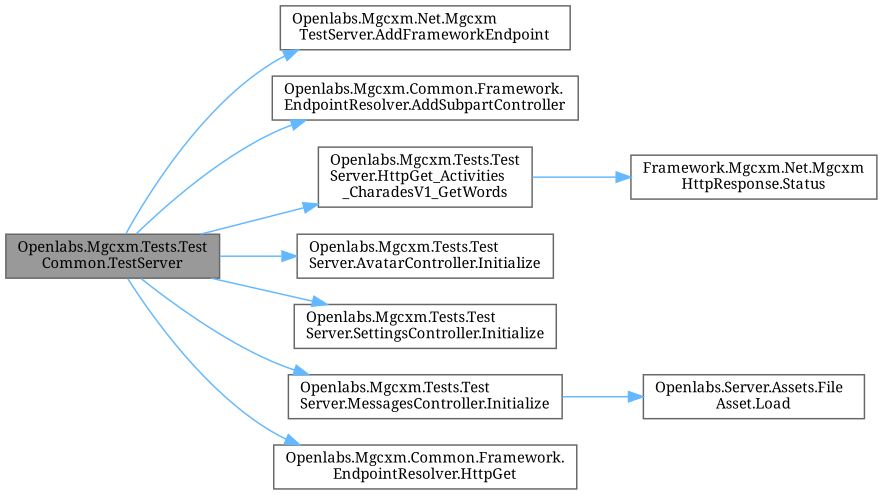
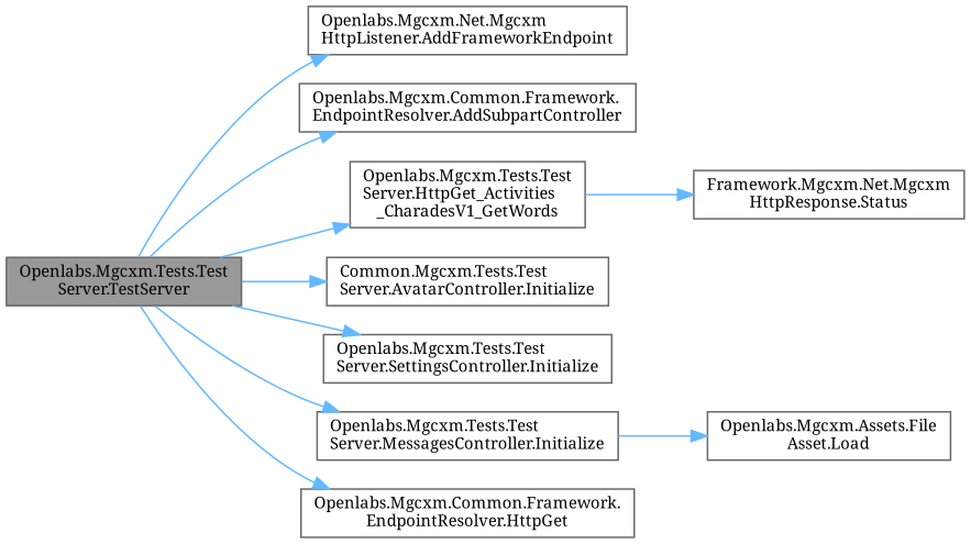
  digraph {
    fontname="Noto Serif"
    rankdir=LR
    node [color=grey40 fillcolor=white fontname="Noto Serif" fontsize=10 shape=box style=filled]
    edge [color=steelblue1 fontname="Noto Serif" fontsize=10 labelfontname=Helvetica labelfontsize=10 style=solid]
-   n1 [color=gray40 fillcolor=grey60 fontcolor=black height=0.2 label="Openlabs.Mgcxm.Tests.Test\lCommon.TestServer" width=0.4]
-   n2 [height=0.2 label="Openlabs.Mgcxm.Net.Mgcxm\lTestServer.AddFrameworkEndpoint" width=0.4]
+   n1 [color=gray40 fillcolor=grey60 fontcolor=black height=0.2 label="Openlabs.Mgcxm.Tests.Test\lServer.TestServer" width=0.4]
+   n2 [height=0.2 label="Openlabs.Mgcxm.Net.Mgcxm\lHttpListener.AddFrameworkEndpoint" width=0.4]
    n3 [height=0.2 label="Openlabs.Mgcxm.Common.Framework.\lEndpointResolver.AddSubpartController" width=0.4]
    n4 [height=0.2 label="Openlabs.Mgcxm.Tests.Test\lServer.HttpGet_Activities\l_CharadesV1_GetWords" width=0.4]
-   n5 [height=0.2 label="Openlabs.Mgcxm.Tests.Test\lServer.AvatarController.Initialize" width=0.4]
+   n5 [height=0.2 label="Common.Mgcxm.Tests.Test\lServer.AvatarController.Initialize" width=0.4]
    n6 [height=0.2 label="Openlabs.Mgcxm.Tests.Test\lServer.SettingsController.Initialize" width=0.4]
    n7 [height=0.2 label="Openlabs.Mgcxm.Tests.Test\lServer.MessagesController.Initialize" width=0.4]
    n8 [height=0.2 label="Openlabs.Mgcxm.Common.Framework.\lEndpointResolver.HttpGet" width=0.4]
    n9 [height=0.2 label="Framework.Mgcxm.Net.Mgcxm\lHttpResponse.Status" width=0.4]
-   n10 [height=0.2 label="Openlabs.Server.Assets.File\lAsset.Load" width=0.4]
+   n10 [height=0.2 label="Openlabs.Mgcxm.Assets.File\lAsset.Load" width=0.4]
    n1 -> n2
    n1 -> n3
    n1 -> n4
    n1 -> n5
    n1 -> n6
    n1 -> n7
    n1 -> n8
    n4 -> n9
    n7 -> n10
  }
